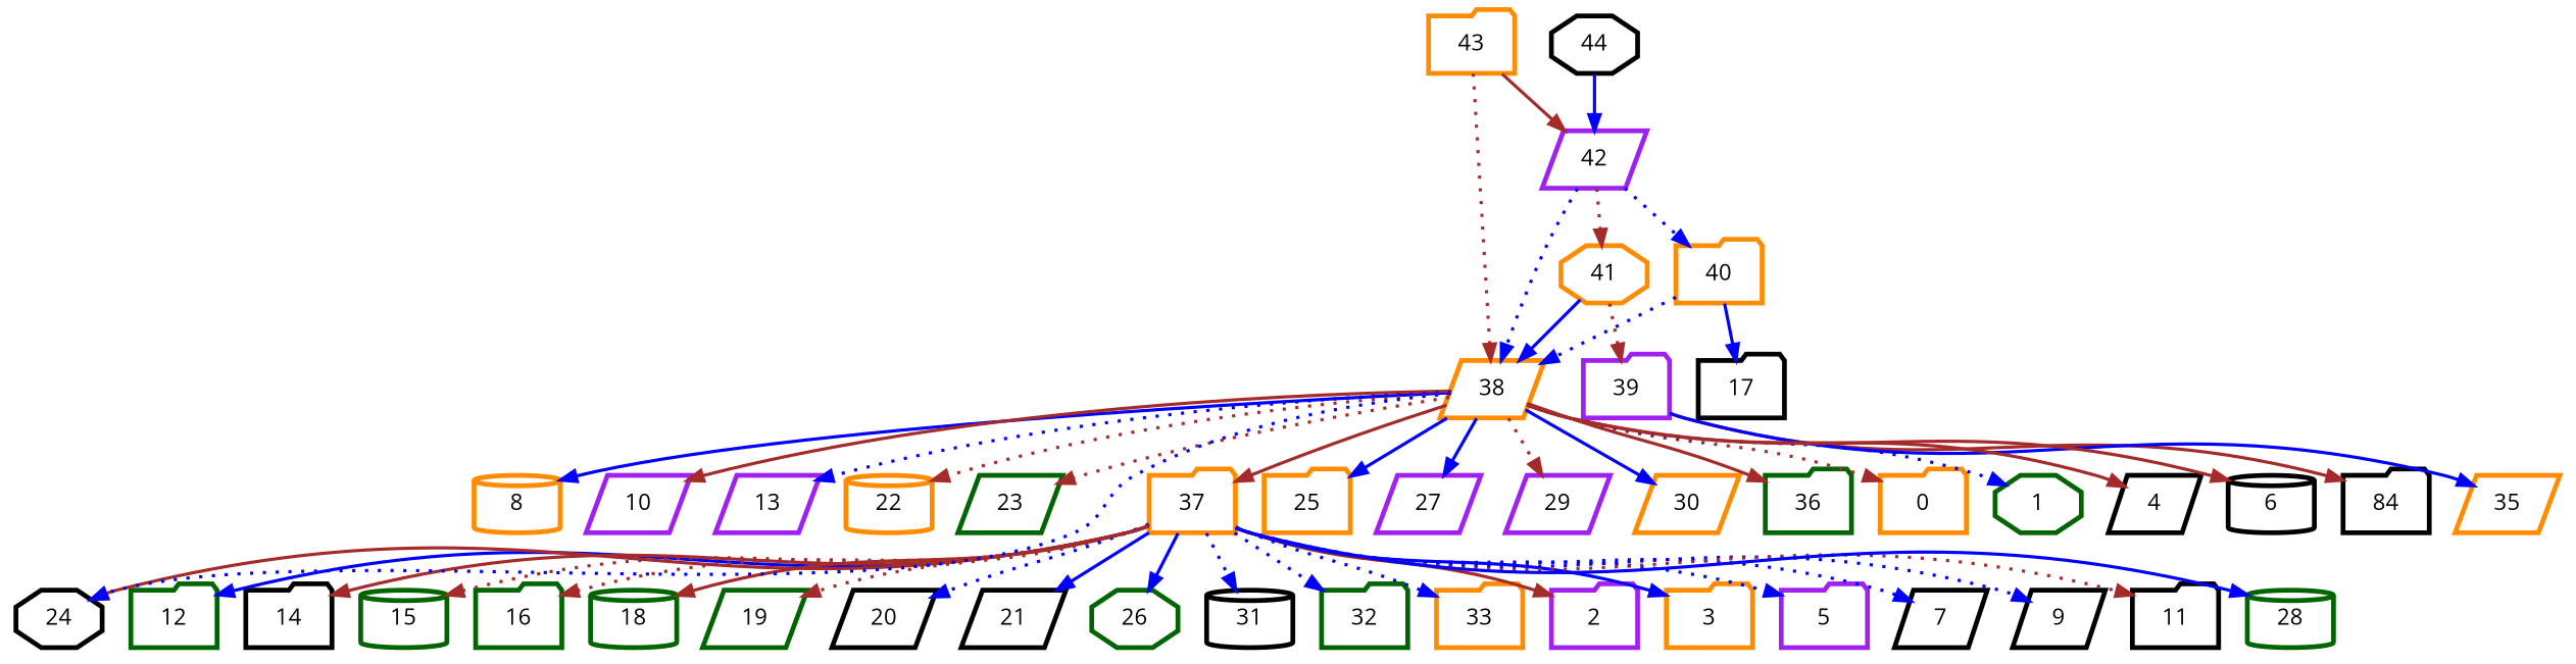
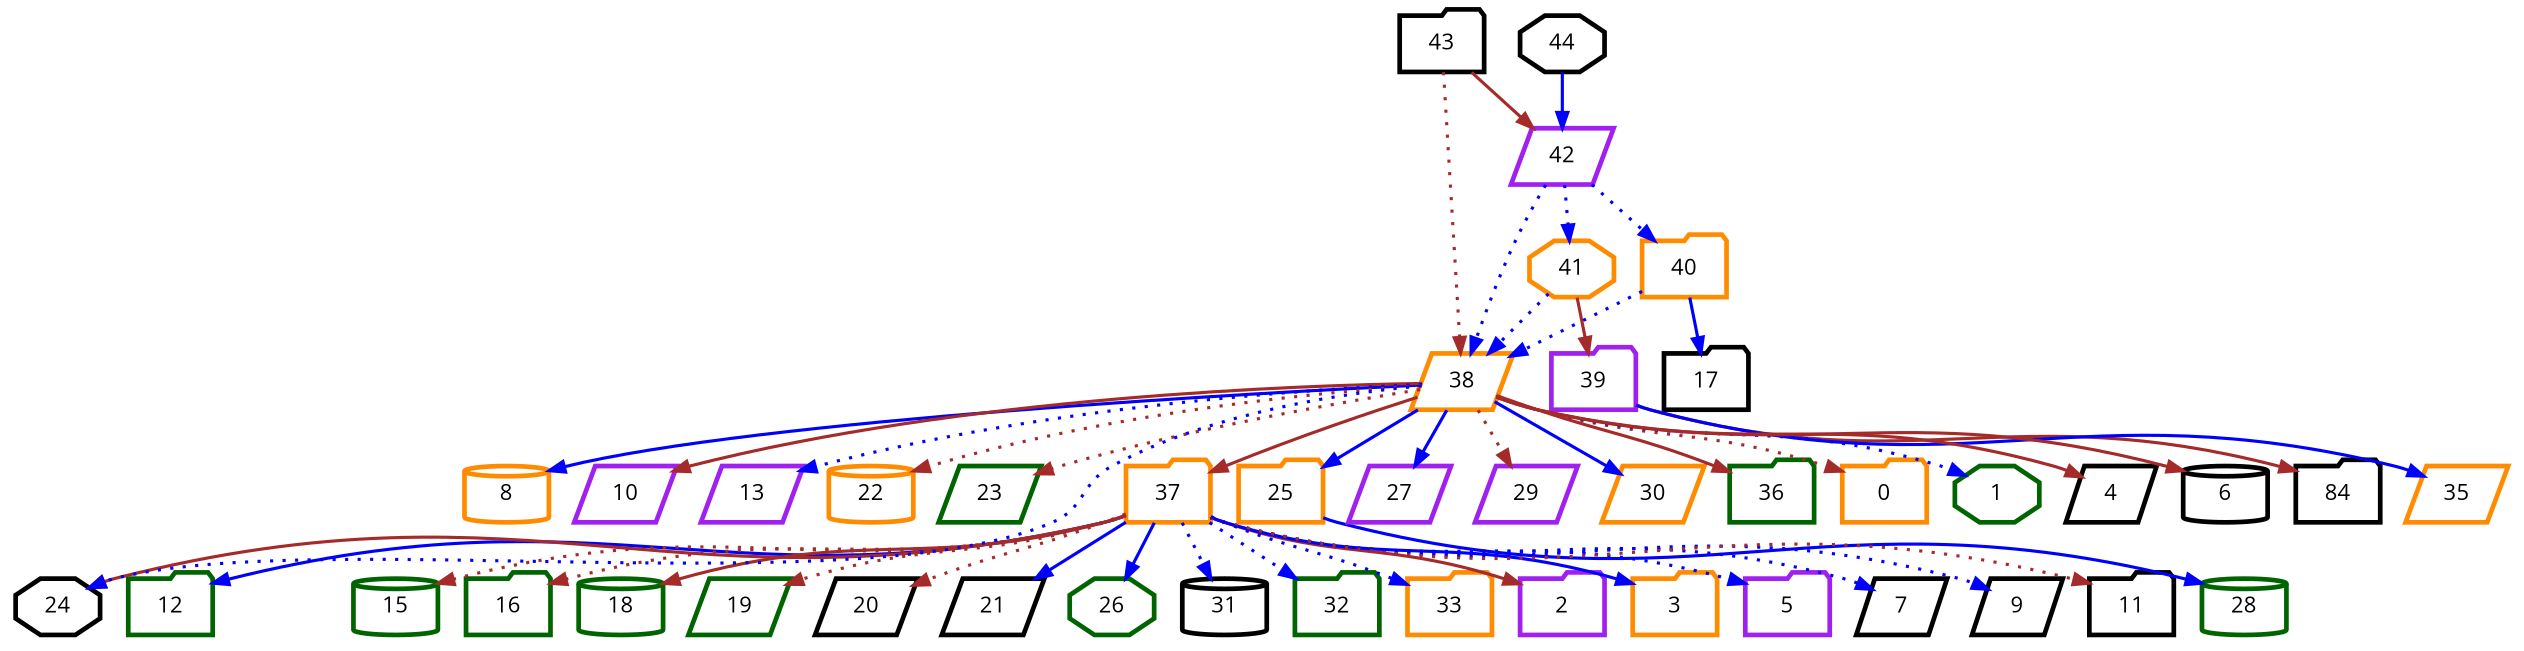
  digraph {
    fontname="Open Sans"
    node [color=black fontname="Open Sans" penwidth=3 shape=folder]
    edge [color=blue fontname="Open Sans" penwidth=2 style=solid]
    n1 [color=darkorange label=0]
    n2 [color=darkgreen label=1 shape=octagon]
    n3 [color=purple label=2]
    n4 [color=darkorange label=3]
    n5 [label=4 shape=parallelogram]
    n6 [color=purple label=5]
    n7 [label=6 shape=cylinder]
    n8 [label=7 shape=parallelogram]
    n9 [color=darkorange label=8 shape=cylinder]
    n10 [label=9 shape=parallelogram]
    n11 [color=purple label=10 shape=parallelogram]
    n12 [label=11]
    n13 [color=darkgreen label=12]
    n14 [color=purple label=13 shape=parallelogram]
-   n15 [label=14]
    n16 [color=darkgreen label=15 shape=cylinder]
    n17 [color=darkgreen label=16]
    n18 [label=17]
    n19 [color=darkgreen label=18 shape=cylinder]
    n20 [color=darkgreen label=19 shape=parallelogram]
    n21 [label=20 shape=parallelogram]
    n22 [label=21 shape=parallelogram]
    n23 [color=darkorange label=22 shape=cylinder]
    n24 [color=darkgreen label=23 shape=parallelogram]
    n25 [label=24 shape=octagon]
    n26 [color=darkorange label=25]
    n27 [color=darkgreen label=26 shape=octagon]
    n28 [color=purple label=27 shape=parallelogram]
    n29 [color=darkgreen label=28 shape=cylinder]
    n30 [color=purple label=29 shape=parallelogram]
    n31 [color=darkorange label=30 shape=parallelogram]
    n32 [label=31 shape=cylinder]
    n33 [color=darkgreen label=32]
    n34 [color=darkorange label=33]
    n35 [label=84]
    n36 [color=darkorange label=35 shape=parallelogram]
    n37 [color=darkgreen label=36]
    n38 [color=darkorange label=37]
    n39 [color=purple label=39]
    n40 [color=darkorange label=41 shape=octagon]
    n41 [color=darkorange label=38 shape=parallelogram]
    n42 [color=purple label=42 shape=parallelogram]
    n43 [color=darkorange label=40]
-   n44 [color=darkorange label=43]
+   n44 [label=43]
    n45 [label=44 shape=octagon]
    n38 -> n3 [color=brown]
    n38 -> n4
    n38 -> n6 [style=dotted]
    n38 -> n8 [style=dotted]
    n38 -> n10 [style=dotted]
    n38 -> n12 [color=brown style=dotted]
    n38 -> n13
-   n38 -> n15 [color=brown]
    n38 -> n16 [color=brown style=dotted]
    n38 -> n17 [color=brown style=dotted]
    n38 -> n19 [color=brown]
    n38 -> n20 [color=brown style=dotted]
-   n38 -> n21 [style=dotted]
+   n38 -> n21 [color=brown style=dotted]
    n38 -> n22
    n38 -> n25 [color=brown]
    n38 -> n27
-   n38 -> n29
+   n26 -> n29
    n38 -> n32 [style=dotted]
    n38 -> n33 [style=dotted]
    n38 -> n34 [style=dotted]
    n39 -> n35 [color=brown]
    n39 -> n36
-   n40 -> n39 [color=brown style=dotted]
-   n40 -> n41
+   n40 -> n39 [color=brown]
+   n40 -> n41 [style=dotted]
    n41 -> n1 [color=brown style=dotted]
    n41 -> n2 [style=dotted]
    n41 -> n5 [color=brown]
    n41 -> n7 [color=brown]
    n41 -> n9
    n41 -> n11 [color=brown]
    n41 -> n14 [style=dotted]
    n41 -> n23 [color=brown style=dotted]
    n41 -> n24 [color=brown style=dotted]
    n41 -> n25 [style=dotted]
    n41 -> n26
    n41 -> n28
    n41 -> n30 [color=brown style=dotted]
    n41 -> n31
    n41 -> n37 [color=brown]
    n41 -> n38 [color=brown]
-   n42 -> n40 [color=brown style=dotted]
+   n42 -> n40 [style=dotted]
    n42 -> n41 [style=dotted]
    n42 -> n43 [style=dotted]
    n43 -> n18
    n43 -> n41 [style=dotted]
    n44 -> n41 [color=brown style=dotted]
    n44 -> n42 [color=brown]
    n45 -> n42
  }
